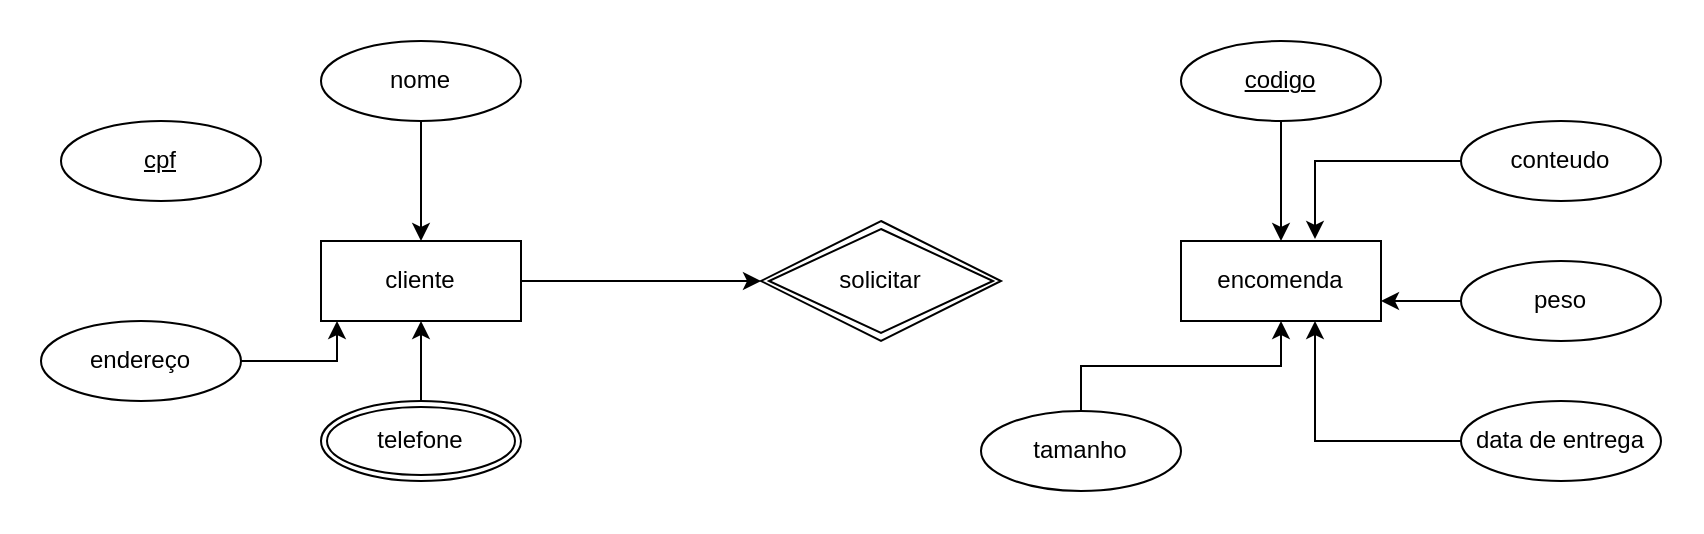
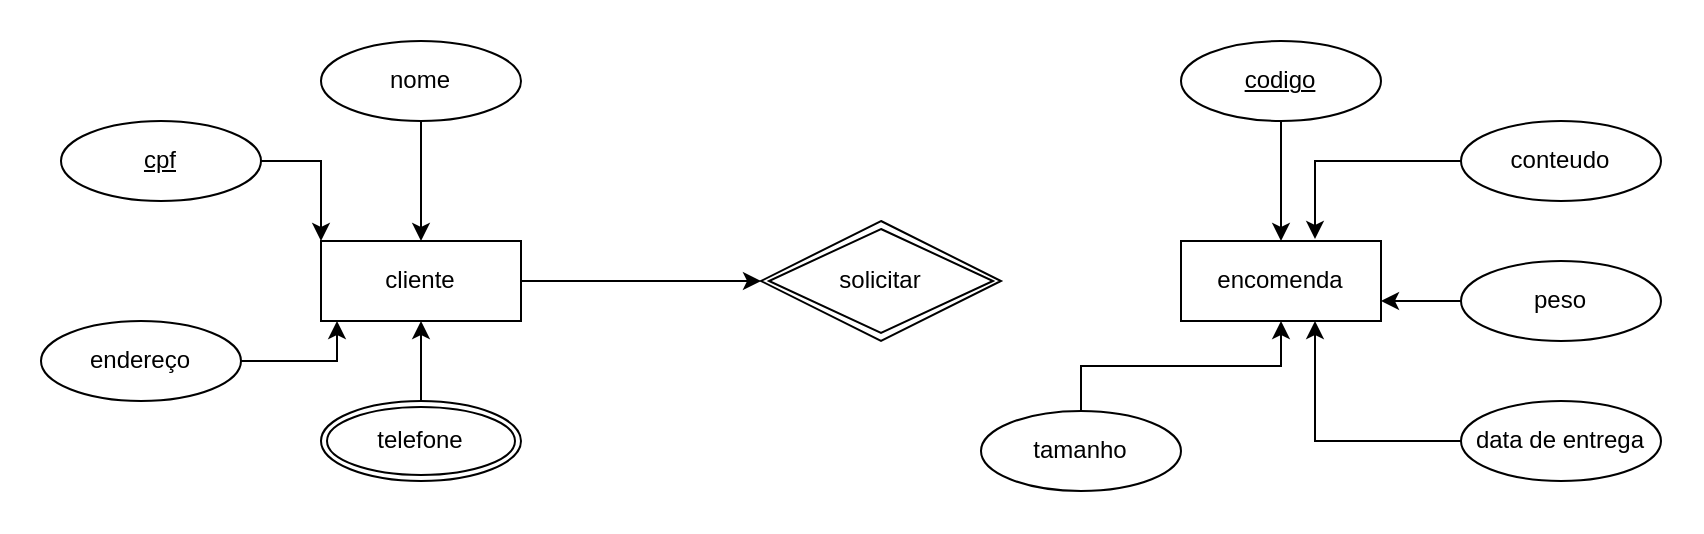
  <mxCell id="0" />
  <mxCell id="1" parent="0" />
  <mxCell id="2" value="encomenda" style="whiteSpace=wrap;html=1;align=center;" vertex="1" parent="1"><mxGeometry x="590" y="120" width="100" height="40" as="geometry" /></mxCell>
  <mxCell id="3" style="edgeStyle=orthogonalEdgeStyle;rounded=0;orthogonalLoop=1;jettySize=auto;html=1;entryX=0;entryY=0.5;entryDx=0;entryDy=0;" edge="1" parent="1" source="4" target="23"><mxGeometry relative="1" as="geometry" /></mxCell>
  <mxCell id="4" value="cliente" style="whiteSpace=wrap;html=1;align=center;" vertex="1" parent="1"><mxGeometry x="160" y="120" width="100" height="40" as="geometry" /></mxCell>
  <mxCell id="5" style="edgeStyle=orthogonalEdgeStyle;rounded=0;orthogonalLoop=1;jettySize=auto;html=1;entryX=0.5;entryY=1;entryDx=0;entryDy=0;" edge="1" parent="1" source="6" target="2"><mxGeometry relative="1" as="geometry" /></mxCell>
  <mxCell id="6" value="tamanho" style="ellipse;whiteSpace=wrap;html=1;align=center;" vertex="1" parent="1"><mxGeometry x="490" y="205" width="100" height="40" as="geometry" /></mxCell>
  <mxCell id="7" style="edgeStyle=orthogonalEdgeStyle;rounded=0;orthogonalLoop=1;jettySize=auto;html=1;" edge="1" parent="1" source="8" target="2"><mxGeometry relative="1" as="geometry" /></mxCell>
  <mxCell id="8" value="&lt;u&gt;codigo&lt;/u&gt;" style="ellipse;whiteSpace=wrap;html=1;align=center;" vertex="1" parent="1"><mxGeometry x="590" y="20" width="100" height="40" as="geometry" /></mxCell>
  <mxCell id="9" value="endereço" style="ellipse;whiteSpace=wrap;html=1;align=center;" vertex="1" parent="1"><mxGeometry x="20" y="160" width="100" height="40" as="geometry" /></mxCell>
+ <mxCell id="10" style="edgeStyle=orthogonalEdgeStyle;rounded=0;orthogonalLoop=1;jettySize=auto;html=1;entryX=0;entryY=0;entryDx=0;entryDy=0;" edge="1" parent="1" source="11" target="4"><mxGeometry relative="1" as="geometry" /></mxCell>
  <mxCell id="11" value="&lt;u&gt;cpf&lt;/u&gt;" style="ellipse;whiteSpace=wrap;html=1;align=center;" vertex="1" parent="1"><mxGeometry x="30" y="60" width="100" height="40" as="geometry" /></mxCell>
  <mxCell id="12" style="edgeStyle=orthogonalEdgeStyle;rounded=0;orthogonalLoop=1;jettySize=auto;html=1;" edge="1" parent="1" source="13" target="4"><mxGeometry relative="1" as="geometry" /></mxCell>
  <mxCell id="13" value="nome" style="ellipse;whiteSpace=wrap;html=1;align=center;" vertex="1" parent="1"><mxGeometry x="160" y="20" width="100" height="40" as="geometry" /></mxCell>
  <mxCell id="14" style="edgeStyle=orthogonalEdgeStyle;rounded=0;orthogonalLoop=1;jettySize=auto;html=1;entryX=0.5;entryY=1;entryDx=0;entryDy=0;" edge="1" parent="1" source="15" target="4"><mxGeometry relative="1" as="geometry" /></mxCell>
  <mxCell id="15" value="telefone" style="ellipse;shape=doubleEllipse;margin=3;whiteSpace=wrap;html=1;align=center;" vertex="1" parent="1"><mxGeometry x="160" y="200" width="100" height="40" as="geometry" /></mxCell>
  <mxCell id="16" value="data de entrega" style="ellipse;whiteSpace=wrap;html=1;align=center;" vertex="1" parent="1"><mxGeometry x="730" y="200" width="100" height="40" as="geometry" /></mxCell>
  <mxCell id="17" style="edgeStyle=orthogonalEdgeStyle;rounded=0;orthogonalLoop=1;jettySize=auto;html=1;entryX=1;entryY=0.75;entryDx=0;entryDy=0;" edge="1" parent="1" source="18" target="2"><mxGeometry relative="1" as="geometry" /></mxCell>
  <mxCell id="18" value="peso" style="ellipse;whiteSpace=wrap;html=1;align=center;" vertex="1" parent="1"><mxGeometry x="730" y="130" width="100" height="40" as="geometry" /></mxCell>
  <mxCell id="19" value="conteudo" style="ellipse;whiteSpace=wrap;html=1;align=center;" vertex="1" parent="1"><mxGeometry x="730" y="60" width="100" height="40" as="geometry" /></mxCell>
  <mxCell id="20" style="edgeStyle=orthogonalEdgeStyle;rounded=0;orthogonalLoop=1;jettySize=auto;html=1;entryX=0.67;entryY=1;entryDx=0;entryDy=0;entryPerimeter=0;" edge="1" parent="1" source="16" target="2"><mxGeometry relative="1" as="geometry" /></mxCell>
  <mxCell id="21" style="edgeStyle=orthogonalEdgeStyle;rounded=0;orthogonalLoop=1;jettySize=auto;html=1;entryX=0.67;entryY=-0.025;entryDx=0;entryDy=0;entryPerimeter=0;" edge="1" parent="1" source="19" target="2"><mxGeometry relative="1" as="geometry" /></mxCell>
  <mxCell id="22" style="edgeStyle=orthogonalEdgeStyle;rounded=0;orthogonalLoop=1;jettySize=auto;html=1;entryX=0.08;entryY=1;entryDx=0;entryDy=0;entryPerimeter=0;" edge="1" parent="1" source="9" target="4"><mxGeometry relative="1" as="geometry" /></mxCell>
  <mxCell id="23" value="solicitar" style="shape=rhombus;double=1;perimeter=rhombusPerimeter;whiteSpace=wrap;html=1;align=center;" vertex="1" parent="1"><mxGeometry x="380" y="110" width="120" height="60" as="geometry" /></mxCell>
